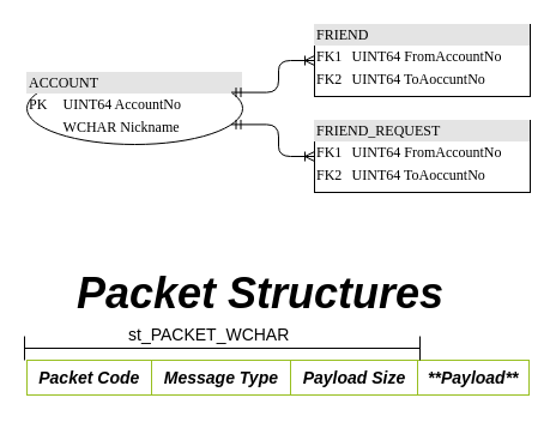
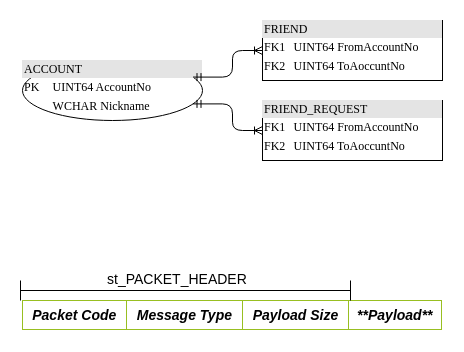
  <mxCell id="0" />
  <mxCell id="1" parent="0" />
  <mxCell id="2" value="&lt;div style=&quot;box-sizing: border-box ; width: 100% ; background: #e4e4e4 ; padding: 2px&quot;&gt;ACCOUNT&lt;/div&gt;&lt;table style=&quot;width: 100% ; font-size: 1em&quot; cellpadding=&quot;2&quot; cellspacing=&quot;0&quot;&gt;&lt;tbody&gt;&lt;tr&gt;&lt;td&gt;PK&lt;/td&gt;&lt;td&gt;UINT64 AccountNo&lt;/td&gt;&lt;/tr&gt;&lt;tr&gt;&lt;td&gt;&lt;br&gt;&lt;/td&gt;&lt;td&gt;WCHAR Nickname&lt;/td&gt;&lt;/tr&gt;&lt;tr&gt;&lt;td&gt;&lt;/td&gt;&lt;td&gt;&lt;br&gt;&lt;/td&gt;&lt;/tr&gt;&lt;/tbody&gt;&lt;/table&gt;" style="ellipse;verticalAlign=top;align=left;overflow=fill;html=1;shadow=0;comic=0;labelBackgroundColor=none;strokeColor=#000000;strokeWidth=1;fillColor=#ffffff;fontFamily=Verdana;fontSize=12;fontColor=#000000;" parent="1" vertex="1"><mxGeometry x="22" y="60" width="180" height="60" as="geometry" /></mxCell>
  <mxCell id="3" value="&lt;div style=&quot;box-sizing: border-box ; width: 100% ; background: #e4e4e4 ; padding: 2px&quot;&gt;FRIEND&lt;/div&gt;&lt;table style=&quot;width: 100% ; font-size: 1em&quot; cellpadding=&quot;2&quot; cellspacing=&quot;0&quot;&gt;&lt;tbody&gt;&lt;tr&gt;&lt;td&gt;FK1&lt;/td&gt;&lt;td&gt;UINT64 FromAccountNo&lt;/td&gt;&lt;/tr&gt;&lt;tr&gt;&lt;td&gt;FK2&lt;/td&gt;&lt;td&gt;UINT64 ToAoccuntNo&lt;/td&gt;&lt;/tr&gt;&lt;tr&gt;&lt;td&gt;&lt;/td&gt;&lt;td&gt;&lt;br&gt;&lt;/td&gt;&lt;/tr&gt;&lt;/tbody&gt;&lt;/table&gt;" style="verticalAlign=top;align=left;overflow=fill;html=1;rounded=0;shadow=0;comic=0;labelBackgroundColor=none;strokeColor=#000000;strokeWidth=1;fillColor=#ffffff;fontFamily=Verdana;fontSize=12;fontColor=#000000;" parent="1" vertex="1"><mxGeometry x="262" y="20" width="180" height="60" as="geometry" /></mxCell>
  <mxCell id="4" value="" style="edgeStyle=orthogonalEdgeStyle;html=1;endArrow=ERoneToMany;startArrow=ERmandOne;labelBackgroundColor=none;fontFamily=Verdana;fontSize=12;align=left;exitX=1;exitY=0.25;entryX=0;entryY=0.5;exitDx=0;exitDy=0;entryDx=0;entryDy=0;" parent="1" source="2" target="3" edge="1"><mxGeometry width="100" height="100" relative="1" as="geometry"><mxPoint x="262" y="330" as="sourcePoint" /><mxPoint x="362" y="230" as="targetPoint" /><Array as="points" /></mxGeometry></mxCell>
  <mxCell id="5" value="&lt;div style=&quot;box-sizing: border-box ; width: 100% ; background: #e4e4e4 ; padding: 2px&quot;&gt;FRIEND_REQUEST&lt;/div&gt;&lt;table style=&quot;width: 100% ; font-size: 1em&quot; cellpadding=&quot;2&quot; cellspacing=&quot;0&quot;&gt;&lt;tbody&gt;&lt;tr&gt;&lt;td&gt;FK1&lt;/td&gt;&lt;td&gt;UINT64 FromAccountNo&lt;/td&gt;&lt;/tr&gt;&lt;tr&gt;&lt;td&gt;FK2&lt;/td&gt;&lt;td&gt;UINT64 ToAoccuntNo&lt;/td&gt;&lt;/tr&gt;&lt;tr&gt;&lt;td&gt;&lt;/td&gt;&lt;td&gt;&lt;br&gt;&lt;/td&gt;&lt;/tr&gt;&lt;/tbody&gt;&lt;/table&gt;" style="verticalAlign=top;align=left;overflow=fill;html=1;rounded=0;shadow=0;comic=0;labelBackgroundColor=none;strokeColor=#000000;strokeWidth=1;fillColor=#ffffff;fontFamily=Verdana;fontSize=12;fontColor=#000000;" parent="1" vertex="1"><mxGeometry x="262" y="100" width="180" height="60" as="geometry" /></mxCell>
  <mxCell id="6" value="" style="edgeStyle=orthogonalEdgeStyle;html=1;endArrow=ERoneToMany;startArrow=ERmandOne;labelBackgroundColor=none;fontFamily=Verdana;fontSize=12;align=left;exitX=1;exitY=0.75;entryX=0;entryY=0.5;exitDx=0;exitDy=0;entryDx=0;entryDy=0;" parent="1" source="2" target="5" edge="1"><mxGeometry width="100" height="100" relative="1" as="geometry"><mxPoint x="182" y="169.5" as="sourcePoint" /><mxPoint x="242" y="169.5" as="targetPoint" /><Array as="points" /></mxGeometry></mxCell>
  <mxCell id="7" value="&lt;table border=&quot;1&quot; width=&quot;100%&quot; cellpadding=&quot;1&quot; style=&quot;width: 100% ; height: 100% ; border-collapse: collapse ; font-size: 14px&quot; align=&quot;center&quot;&gt;&lt;tbody style=&quot;font-size: 14px&quot;&gt;&lt;tr style=&quot;border: 1px solid rgb(152 , 191 , 33) ; font-size: 14px&quot;&gt;&lt;td style=&quot;font-size: 14px&quot;&gt;Packet Code&lt;/td&gt;&lt;td style=&quot;font-size: 14px&quot;&gt;Message Type&lt;/td&gt;&lt;td style=&quot;font-size: 14px&quot;&gt;Payload Size&lt;/td&gt;&lt;td style=&quot;font-size: 14px&quot;&gt;**Payload**&lt;/td&gt;&lt;/tr&gt;&lt;/tbody&gt;&lt;/table&gt;" style="text;html=1;overflow=fill;rounded=0;autosize=0;fillColor=none;align=center;labelBackgroundColor=none;labelBorderColor=none;verticalAlign=middle;fontStyle=3;fontSize=14;strokeColor=none;shadow=0;comic=0;glass=0;" vertex="1" parent="1"><mxGeometry x="22" y="300" width="420" height="30" as="geometry" /></mxCell>
- <mxCell id="8" value="Packet Structures" style="text;html=1;resizable=0;points=[];autosize=1;align=left;verticalAlign=top;spacingTop=-4;fontStyle=3;fontSize=36;" vertex="1" parent="1"><mxGeometry x="62" y="220" width="300" height="40" as="geometry" /></mxCell>
  <mxCell id="9" value="" style="group" vertex="1" connectable="0" parent="1"><mxGeometry x="20" y="268" width="330" height="32" as="geometry" /></mxCell>
  <mxCell id="10" value="&lt;p style=&quot;line-height: 370%&quot;&gt;&lt;br&gt;&lt;/p&gt;" style="shape=crossbar;whiteSpace=wrap;html=1;rounded=1;shadow=0;glass=0;comic=0;labelBackgroundColor=none;strokeColor=#000000;fillColor=none;gradientColor=none;fontSize=14;align=center;" vertex="1" parent="9"><mxGeometry y="12" width="330" height="20" as="geometry" /></mxCell>
- <mxCell id="11" value="st_PACKET_WCHAR" style="text;html=1;resizable=0;points=[];autosize=1;align=left;verticalAlign=top;spacingTop=-4;fontSize=14;" vertex="1" parent="9"><mxGeometry x="85" width="160" height="20" as="geometry" /></mxCell>
+ <mxCell id="11" value="st_PACKET_HEADER" style="text;html=1;resizable=0;points=[];autosize=1;align=left;verticalAlign=top;spacingTop=-4;fontSize=14;" vertex="1" parent="9"><mxGeometry x="85" width="160" height="20" as="geometry" /></mxCell>
